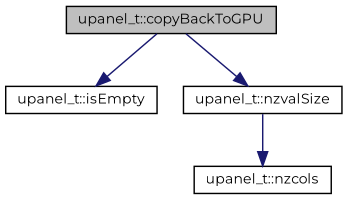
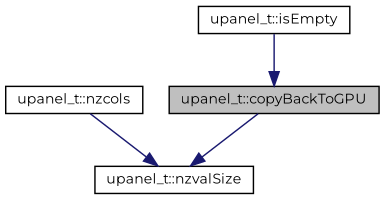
  digraph {
    fontname=Montserrat
    rankdir=TB
    node [color=black fillcolor=white fontname=Montserrat fontsize=10 shape=record style=filled]
    edge [color=midnightblue fontname=Montserrat fontsize=10 labelfontname=Helvetica labelfontsize=10 style=solid]
    n1 [fillcolor=grey75 fontcolor=black height=0.2 label="upanel_t::copyBackToGPU" width=0.4]
    n2 [height=0.2 label="upanel_t::isEmpty" width=0.4]
    n3 [height=0.2 label="upanel_t::nzvalSize" width=0.4]
    n4 [height=0.2 label="upanel_t::nzcols" width=0.4]
-   n1 -> n2
+   n2 -> n1
    n1 -> n3
-   n3 -> n4
+   n4 -> n3
  }
